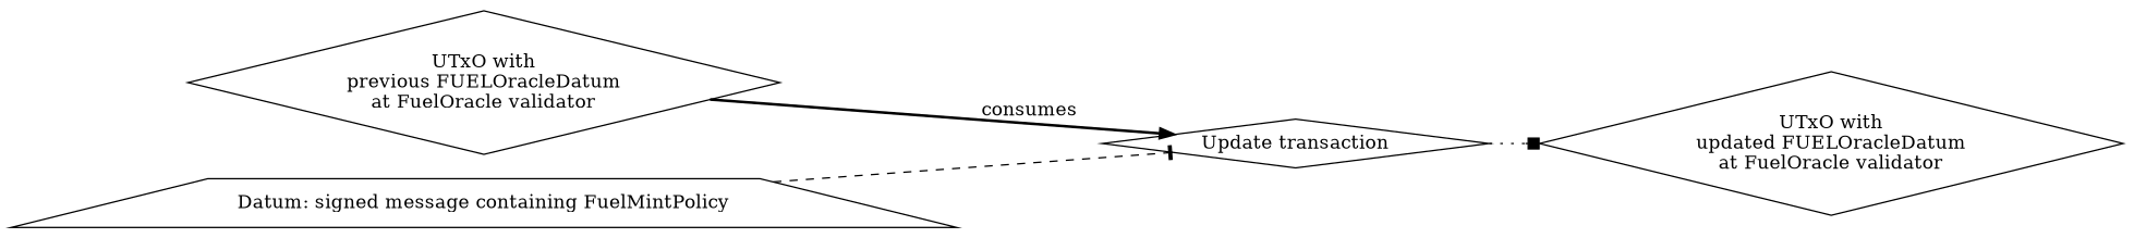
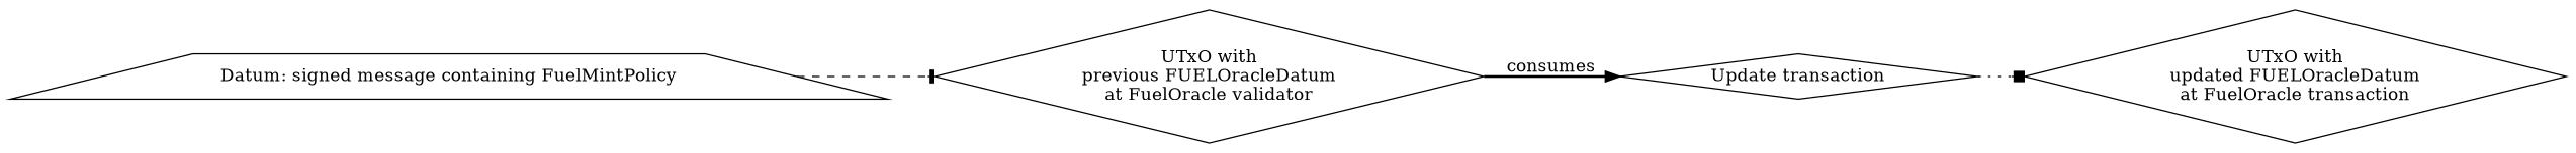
  strict digraph {
    rankdir=LR
    node [shape=diamond]
    n1 [label="UTxO with\nprevious FUELOracleDatum\nat FuelOracle validator"]
    n2 [label="Update transaction"]
-   n3 [label="UTxO with\nupdated FUELOracleDatum\nat FuelOracle validator"]
+   n3 [label="UTxO with\nupdated FUELOracleDatum\nat FuelOracle transaction"]
    n4 [label="Datum: signed message containing FuelMintPolicy" shape=trapezium]
    n1 -> n2 [arrowhead=normal label=consumes style=bold]
    n2 -> n3 [arrowhead=box style=dotted]
-   n4 -> n2 [arrowhead=tee style=dashed]
+   n4 -> n1 [arrowhead=tee style=dashed]
  }
